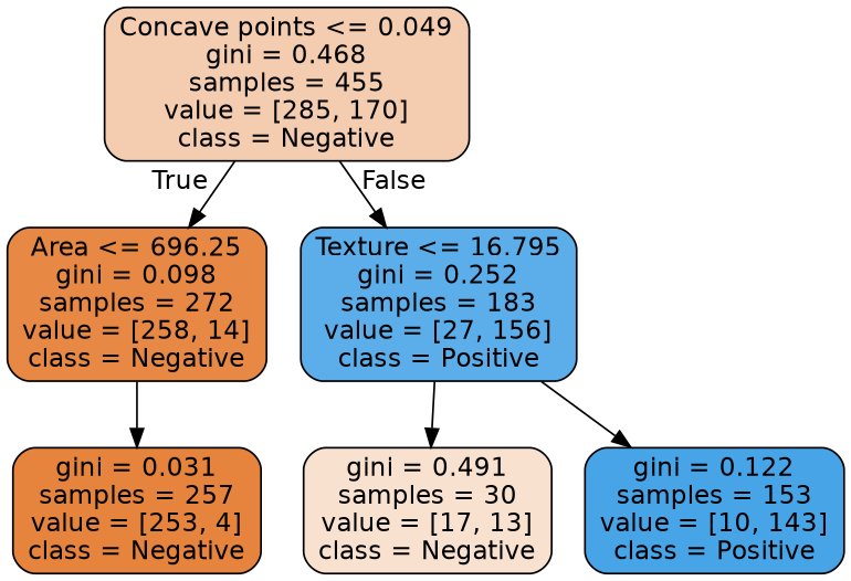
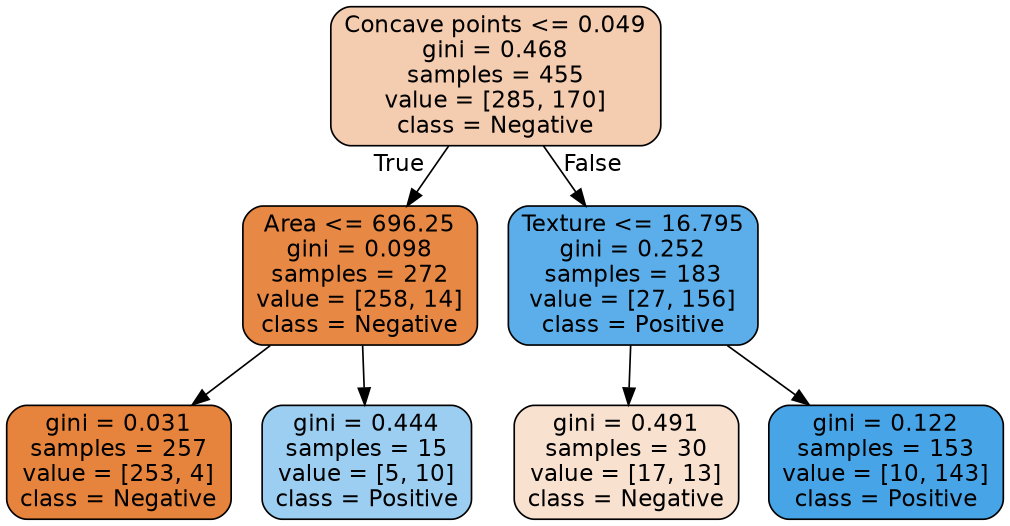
  digraph {
    node [color=black fontname=helvetica shape=box style="filled, rounded"]
    edge [fontname=helvetica]
    n1 [fillcolor="#e5813967" label="Concave points <= 0.049\ngini = 0.468\nsamples = 455\nvalue = [285, 170]\nclass = Negative"]
    n2 [fillcolor="#e58139f1" label="Area <= 696.25\ngini = 0.098\nsamples = 272\nvalue = [258, 14]\nclass = Negative"]
    n3 [fillcolor="#399de5d3" label="Texture <= 16.795\ngini = 0.252\nsamples = 183\nvalue = [27, 156]\nclass = Positive"]
    n4 [fillcolor="#e58139fb" label="gini = 0.031\nsamples = 257\nvalue = [253, 4]\nclass = Negative"]
+   n5 [fillcolor="#399de57f" label="gini = 0.444\nsamples = 15\nvalue = [5, 10]\nclass = Positive"]
    n6 [fillcolor="#e581393c" label="gini = 0.491\nsamples = 30\nvalue = [17, 13]\nclass = Negative"]
    n7 [fillcolor="#399de5ed" label="gini = 0.122\nsamples = 153\nvalue = [10, 143]\nclass = Positive"]
    n1 -> n2 [headlabel=True labelangle=45 labeldistance=2.5]
    n1 -> n3 [headlabel=False labelangle=-45 labeldistance=2.5]
    n2 -> n4
+   n2 -> n5
    n3 -> n6
    n3 -> n7
  }
